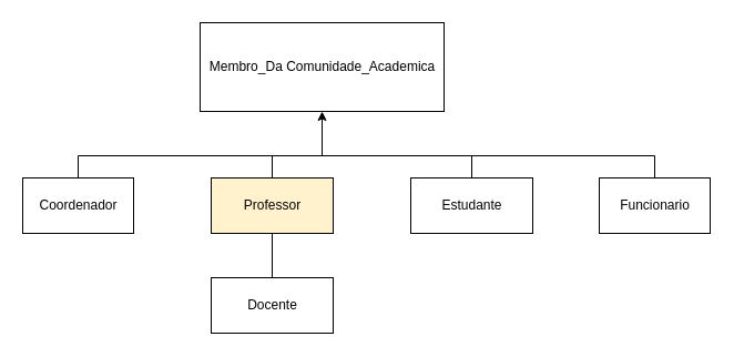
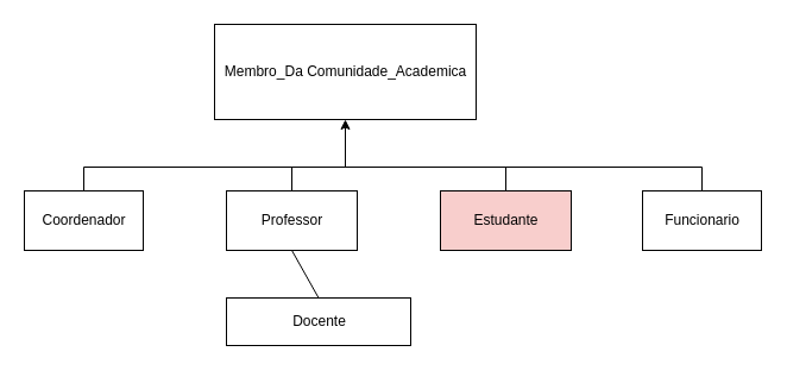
  <mxCell id="0" />
  <mxCell id="1" parent="0" />
  <mxCell id="2" value="Membro_Da Comunidade_Academica" style="html=1;" vertex="1" parent="1"><mxGeometry x="180" y="20" width="220" height="80" as="geometry" /></mxCell>
  <mxCell id="3" value="" style="endArrow=classic;html=1;rounded=0;entryX=0.5;entryY=1;entryDx=0;entryDy=0;" edge="1" parent="1" target="2"><mxGeometry width="50" height="50" relative="1" as="geometry"><mxPoint x="290" y="140" as="sourcePoint" /><mxPoint x="330" y="130" as="targetPoint" /></mxGeometry></mxCell>
  <mxCell id="4" value="Coordenador" style="html=1;" vertex="1" parent="1"><mxGeometry x="20" y="160" width="100" height="50" as="geometry" /></mxCell>
- <mxCell id="5" value="Professor" style="html=1;fillColor=#fff2cc;" vertex="1" parent="1"><mxGeometry x="190" y="160" width="110" height="50" as="geometry" /></mxCell>
- <mxCell id="6" value="Estudante" style="html=1;" vertex="1" parent="1"><mxGeometry x="370" y="160" width="110" height="50" as="geometry" /></mxCell>
+ <mxCell id="5" value="Professor" style="html=1;" vertex="1" parent="1"><mxGeometry x="190" y="160" width="110" height="50" as="geometry" /></mxCell>
+ <mxCell id="6" value="Estudante" style="html=1;fillColor=#f8cecc;" vertex="1" parent="1"><mxGeometry x="370" y="160" width="110" height="50" as="geometry" /></mxCell>
  <mxCell id="7" value="Funcionario" style="html=1;" vertex="1" parent="1"><mxGeometry x="540" y="160" width="100" height="50" as="geometry" /></mxCell>
- <mxCell id="8" value="Docente" style="html=1;" vertex="1" parent="1"><mxGeometry x="190" y="250" width="110" height="50" as="geometry" /></mxCell>
+ <mxCell id="8" value="Docente" style="html=1;" vertex="1" parent="1"><mxGeometry x="190" y="250" width="155" height="40" as="geometry" /></mxCell>
  <mxCell id="9" value="" style="endArrow=none;html=1;rounded=0;entryX=0.5;entryY=1;entryDx=0;entryDy=0;exitX=0.5;exitY=0;exitDx=0;exitDy=0;" edge="1" parent="1" source="8" target="5"><mxGeometry width="50" height="50" relative="1" as="geometry"><mxPoint x="130" y="270" as="sourcePoint" /><mxPoint x="180" y="220" as="targetPoint" /></mxGeometry></mxCell>
  <mxCell id="10" value="" style="endArrow=none;html=1;rounded=0;" edge="1" parent="1"><mxGeometry width="50" height="50" relative="1" as="geometry"><mxPoint x="70" y="140" as="sourcePoint" /><mxPoint x="590" y="140" as="targetPoint" /></mxGeometry></mxCell>
  <mxCell id="11" value="" style="endArrow=none;html=1;rounded=0;" edge="1" parent="1" source="4"><mxGeometry width="50" height="50" relative="1" as="geometry"><mxPoint x="280" y="180" as="sourcePoint" /><mxPoint x="70" y="140" as="targetPoint" /></mxGeometry></mxCell>
  <mxCell id="12" value="" style="endArrow=none;html=1;rounded=0;entryX=0.5;entryY=0;entryDx=0;entryDy=0;" edge="1" parent="1" target="5"><mxGeometry width="50" height="50" relative="1" as="geometry"><mxPoint x="245" y="140" as="sourcePoint" /><mxPoint x="330" y="130" as="targetPoint" /></mxGeometry></mxCell>
  <mxCell id="13" value="" style="endArrow=none;html=1;rounded=0;exitX=0.5;exitY=0;exitDx=0;exitDy=0;" edge="1" parent="1" source="6"><mxGeometry width="50" height="50" relative="1" as="geometry"><mxPoint x="280" y="180" as="sourcePoint" /><mxPoint x="425" y="140" as="targetPoint" /></mxGeometry></mxCell>
  <mxCell id="14" value="" style="endArrow=none;html=1;rounded=0;exitX=0.5;exitY=0;exitDx=0;exitDy=0;" edge="1" parent="1" source="7"><mxGeometry width="50" height="50" relative="1" as="geometry"><mxPoint x="280" y="180" as="sourcePoint" /><mxPoint x="590" y="140" as="targetPoint" /></mxGeometry></mxCell>
  <mxCell id="15" style="edgeStyle=none;rounded=0;orthogonalLoop=1;jettySize=auto;html=1;exitX=0;exitY=0.5;exitDx=0;exitDy=0;" edge="1" parent="1" source="4" target="4"><mxGeometry relative="1" as="geometry" /></mxCell>
